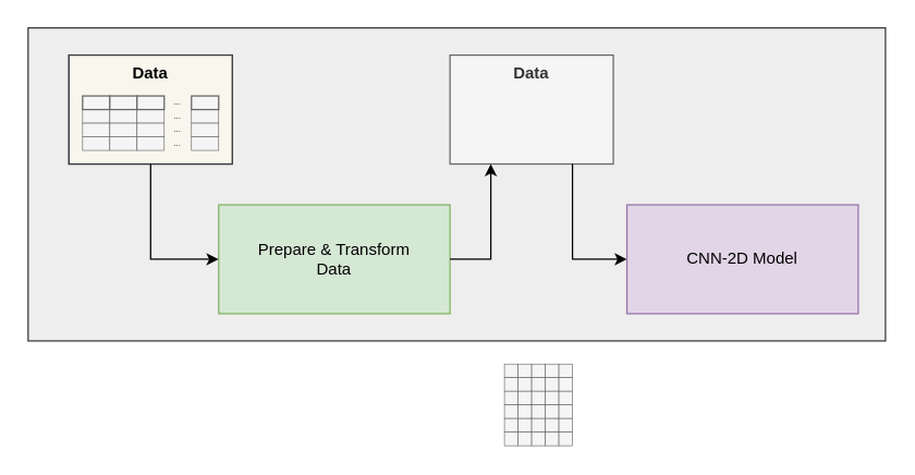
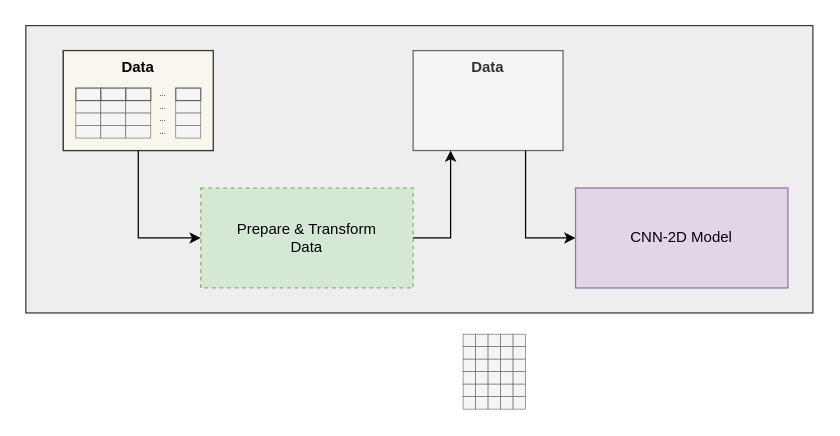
  <mxCell id="0" />
  <mxCell id="1" parent="0" />
  <mxCell id="2" value="" style="rounded=0;whiteSpace=wrap;html=1;fillColor=#eeeeee;strokeColor=#36393d;" vertex="1" parent="1"><mxGeometry x="20" y="20" width="630" height="230" as="geometry" /></mxCell>
  <mxCell id="3" value="" style="group;fillColor=#ffff88;strokeColor=#36393d;" vertex="1" connectable="0" parent="1"><mxGeometry x="50" y="40" width="120" height="80" as="geometry" /></mxCell>
  <mxCell id="4" value="&lt;b&gt;Data&lt;/b&gt;" style="rounded=0;whiteSpace=wrap;html=1;verticalAlign=top;fillColor=#f9f7ed;strokeColor=#36393d;" vertex="1" parent="3"><mxGeometry width="120" height="80" as="geometry" /></mxCell>
  <mxCell id="5" value="" style="group" vertex="1" connectable="0" parent="3"><mxGeometry x="10" y="30" width="100" height="50" as="geometry" /></mxCell>
  <mxCell id="6" value="" style="rounded=0;whiteSpace=wrap;html=1;verticalAlign=top;fillColor=#f5f5f5;fontColor=#333333;strokeColor=#666666;strokeWidth=0.5;" vertex="1" parent="5"><mxGeometry y="10" width="20" height="10" as="geometry" /></mxCell>
  <mxCell id="7" value="" style="rounded=0;whiteSpace=wrap;html=1;verticalAlign=top;fillColor=#f5f5f5;fontColor=#333333;strokeColor=#666666;strokeWidth=0.5;" vertex="1" parent="5"><mxGeometry x="20" y="10" width="20" height="10" as="geometry" /></mxCell>
  <mxCell id="8" value="" style="rounded=0;whiteSpace=wrap;html=1;verticalAlign=top;fillColor=#f5f5f5;fontColor=#333333;strokeColor=#666666;strokeWidth=0.5;" vertex="1" parent="5"><mxGeometry x="40" y="10" width="20" height="10" as="geometry" /></mxCell>
  <mxCell id="9" value="" style="rounded=0;whiteSpace=wrap;html=1;verticalAlign=top;fillColor=#f5f5f5;fontColor=#333333;strokeColor=#666666;strokeWidth=0.5;" vertex="1" parent="5"><mxGeometry x="80" y="10" width="20" height="10" as="geometry" /></mxCell>
  <mxCell id="10" value="" style="rounded=0;whiteSpace=wrap;html=1;verticalAlign=top;fillColor=#f5f5f5;fontColor=#333333;strokeColor=#666666;strokeWidth=1;" vertex="1" parent="5"><mxGeometry width="20" height="10" as="geometry" /></mxCell>
  <mxCell id="11" value="" style="rounded=0;whiteSpace=wrap;html=1;verticalAlign=top;fillColor=#f5f5f5;fontColor=#333333;strokeColor=#666666;" vertex="1" parent="5"><mxGeometry x="20" width="20" height="10" as="geometry" /></mxCell>
  <mxCell id="12" value="" style="rounded=0;whiteSpace=wrap;html=1;verticalAlign=top;fillColor=#f5f5f5;fontColor=#333333;strokeColor=#666666;" vertex="1" parent="5"><mxGeometry x="40" width="20" height="10" as="geometry" /></mxCell>
  <mxCell id="13" value="" style="rounded=0;whiteSpace=wrap;html=1;verticalAlign=top;fillColor=#f5f5f5;fontColor=#333333;strokeColor=#666666;" vertex="1" parent="5"><mxGeometry x="80" width="20" height="10" as="geometry" /></mxCell>
  <mxCell id="14" value="" style="rounded=0;whiteSpace=wrap;html=1;verticalAlign=top;fillColor=#f5f5f5;fontColor=#333333;strokeColor=#666666;strokeWidth=0.5;" vertex="1" parent="5"><mxGeometry y="20" width="20" height="10" as="geometry" /></mxCell>
  <mxCell id="15" value="" style="rounded=0;whiteSpace=wrap;html=1;verticalAlign=top;fillColor=#f5f5f5;fontColor=#333333;strokeColor=#666666;strokeWidth=0.5;" vertex="1" parent="5"><mxGeometry x="20" y="20" width="20" height="10" as="geometry" /></mxCell>
  <mxCell id="16" value="" style="rounded=0;whiteSpace=wrap;html=1;verticalAlign=top;fillColor=#f5f5f5;fontColor=#333333;strokeColor=#666666;strokeWidth=0.5;" vertex="1" parent="5"><mxGeometry x="40" y="20" width="20" height="10" as="geometry" /></mxCell>
  <mxCell id="17" value="" style="rounded=0;whiteSpace=wrap;html=1;verticalAlign=top;fillColor=#f5f5f5;fontColor=#333333;strokeColor=#666666;strokeWidth=0.5;" vertex="1" parent="5"><mxGeometry x="80" y="20" width="20" height="10" as="geometry" /></mxCell>
  <mxCell id="18" value="" style="rounded=0;whiteSpace=wrap;html=1;verticalAlign=top;fillColor=#f5f5f5;fontColor=#333333;strokeColor=#666666;strokeWidth=0.5;" vertex="1" parent="5"><mxGeometry y="30" width="20" height="10" as="geometry" /></mxCell>
  <mxCell id="19" value="" style="rounded=0;whiteSpace=wrap;html=1;verticalAlign=top;fillColor=#f5f5f5;fontColor=#333333;strokeColor=#666666;strokeWidth=0.5;" vertex="1" parent="5"><mxGeometry x="20" y="30" width="20" height="10" as="geometry" /></mxCell>
  <mxCell id="20" value="" style="rounded=0;whiteSpace=wrap;html=1;verticalAlign=top;fillColor=#f5f5f5;fontColor=#333333;strokeColor=#666666;strokeWidth=0.5;" vertex="1" parent="5"><mxGeometry x="40" y="30" width="20" height="10" as="geometry" /></mxCell>
  <mxCell id="21" value="" style="rounded=0;whiteSpace=wrap;html=1;verticalAlign=top;fillColor=#f5f5f5;fontColor=#333333;strokeColor=#666666;strokeWidth=0.5;" vertex="1" parent="5"><mxGeometry x="80" y="30" width="20" height="10" as="geometry" /></mxCell>
  <mxCell id="22" value="..." style="text;html=1;strokeColor=none;fillColor=none;align=center;verticalAlign=middle;whiteSpace=wrap;rounded=0;fontSize=6;" vertex="1" parent="5"><mxGeometry x="40" y="-10" width="60" height="30" as="geometry" /></mxCell>
  <mxCell id="23" value="..." style="text;html=1;strokeColor=none;fillColor=none;align=center;verticalAlign=middle;whiteSpace=wrap;rounded=0;fontSize=6;" vertex="1" parent="5"><mxGeometry x="40" width="60" height="30" as="geometry" /></mxCell>
  <mxCell id="24" value="..." style="text;html=1;strokeColor=none;fillColor=none;align=center;verticalAlign=middle;whiteSpace=wrap;rounded=0;fontSize=6;" vertex="1" parent="5"><mxGeometry x="40" y="10" width="60" height="30" as="geometry" /></mxCell>
  <mxCell id="25" value="..." style="text;html=1;strokeColor=none;fillColor=none;align=center;verticalAlign=middle;whiteSpace=wrap;rounded=0;fontSize=6;" vertex="1" parent="5"><mxGeometry x="40" y="20" width="60" height="30" as="geometry" /></mxCell>
- <mxCell id="26" value="Prepare &amp;amp; Transform&lt;br&gt;Data" style="rounded=0;whiteSpace=wrap;html=1;fillColor=#d5e8d4;strokeColor=#82b366;" vertex="1" parent="1"><mxGeometry x="160" y="150" width="170" height="80" as="geometry" /></mxCell>
+ <mxCell id="26" value="Prepare &amp;amp; Transform&lt;br&gt;Data" style="rounded=0;whiteSpace=wrap;html=1;fillColor=#d5e8d4;strokeColor=#82b366;dashed=1;" vertex="1" parent="1"><mxGeometry x="160" y="150" width="170" height="80" as="geometry" /></mxCell>
  <mxCell id="27" value="&lt;b&gt;Data&lt;/b&gt;" style="rounded=0;whiteSpace=wrap;html=1;verticalAlign=top;fillColor=#f5f5f5;fontColor=#333333;strokeColor=#666666;" vertex="1" parent="1"><mxGeometry x="330" y="40" width="120" height="80" as="geometry" /></mxCell>
  <mxCell id="28" value="" style="endArrow=classic;html=1;rounded=0;exitX=0.5;exitY=1;exitDx=0;exitDy=0;entryX=0;entryY=0.5;entryDx=0;entryDy=0;" edge="1" parent="1" source="4" target="26"><mxGeometry width="50" height="50" relative="1" as="geometry"><mxPoint x="330" y="270" as="sourcePoint" /><mxPoint x="380" y="220" as="targetPoint" /><Array as="points"><mxPoint x="110" y="190" /></Array></mxGeometry></mxCell>
  <mxCell id="29" value="" style="endArrow=classic;html=1;rounded=0;entryX=0.25;entryY=1;entryDx=0;entryDy=0;exitX=1;exitY=0.5;exitDx=0;exitDy=0;" edge="1" parent="1" source="26" target="27"><mxGeometry width="50" height="50" relative="1" as="geometry"><mxPoint x="340" y="180" as="sourcePoint" /><mxPoint x="420" y="260" as="targetPoint" /><Array as="points"><mxPoint x="360" y="190" /></Array></mxGeometry></mxCell>
  <mxCell id="30" value="" style="endArrow=classic;html=1;rounded=0;exitX=0.75;exitY=1;exitDx=0;exitDy=0;entryX=0;entryY=0.5;entryDx=0;entryDy=0;" edge="1" parent="1" source="27" target="31"><mxGeometry width="50" height="50" relative="1" as="geometry"><mxPoint x="410" y="230" as="sourcePoint" /><mxPoint x="430" y="200" as="targetPoint" /><Array as="points"><mxPoint x="420" y="190" /></Array></mxGeometry></mxCell>
  <mxCell id="31" value="CNN-2D Model" style="rounded=0;whiteSpace=wrap;html=1;fillColor=#e1d5e7;strokeColor=#9673a6;" vertex="1" parent="1"><mxGeometry x="460" y="150" width="170" height="80" as="geometry" /></mxCell>
  <mxCell id="32" value="" style="rounded=0;whiteSpace=wrap;html=1;verticalAlign=top;fillColor=#f5f5f5;fontColor=#333333;strokeColor=#666666;strokeWidth=0.5;direction=south;" vertex="1" parent="1"><mxGeometry x="370" y="267" width="10" height="10" as="geometry" /></mxCell>
  <mxCell id="33" value="" style="rounded=0;whiteSpace=wrap;html=1;verticalAlign=top;fillColor=#f5f5f5;fontColor=#333333;strokeColor=#666666;strokeWidth=0.5;direction=south;" vertex="1" parent="1"><mxGeometry x="380" y="267" width="10" height="10" as="geometry" /></mxCell>
  <mxCell id="34" value="" style="rounded=0;whiteSpace=wrap;html=1;verticalAlign=top;fillColor=#f5f5f5;fontColor=#333333;strokeColor=#666666;strokeWidth=0.5;direction=south;" vertex="1" parent="1"><mxGeometry x="390" y="267" width="10" height="10" as="geometry" /></mxCell>
  <mxCell id="35" value="" style="rounded=0;whiteSpace=wrap;html=1;verticalAlign=top;fillColor=#f5f5f5;fontColor=#333333;strokeColor=#666666;strokeWidth=0.5;direction=south;" vertex="1" parent="1"><mxGeometry x="400" y="267" width="10" height="10" as="geometry" /></mxCell>
  <mxCell id="36" value="" style="rounded=0;whiteSpace=wrap;html=1;verticalAlign=top;fillColor=#f5f5f5;fontColor=#333333;strokeColor=#666666;strokeWidth=0.5;direction=south;" vertex="1" parent="1"><mxGeometry x="410" y="267" width="10" height="10" as="geometry" /></mxCell>
  <mxCell id="37" value="" style="rounded=0;whiteSpace=wrap;html=1;verticalAlign=top;fillColor=#f5f5f5;fontColor=#333333;strokeColor=#666666;strokeWidth=0.5;direction=south;" vertex="1" parent="1"><mxGeometry x="370" y="277" width="10" height="10" as="geometry" /></mxCell>
  <mxCell id="38" value="" style="rounded=0;whiteSpace=wrap;html=1;verticalAlign=top;fillColor=#f5f5f5;fontColor=#333333;strokeColor=#666666;strokeWidth=0.5;direction=south;" vertex="1" parent="1"><mxGeometry x="380" y="277" width="10" height="10" as="geometry" /></mxCell>
  <mxCell id="39" value="" style="rounded=0;whiteSpace=wrap;html=1;verticalAlign=top;fillColor=#f5f5f5;fontColor=#333333;strokeColor=#666666;strokeWidth=0.5;direction=south;" vertex="1" parent="1"><mxGeometry x="390" y="277" width="10" height="10" as="geometry" /></mxCell>
  <mxCell id="40" value="" style="rounded=0;whiteSpace=wrap;html=1;verticalAlign=top;fillColor=#f5f5f5;fontColor=#333333;strokeColor=#666666;strokeWidth=0.5;direction=south;" vertex="1" parent="1"><mxGeometry x="400" y="277" width="10" height="10" as="geometry" /></mxCell>
  <mxCell id="41" value="" style="rounded=0;whiteSpace=wrap;html=1;verticalAlign=top;fillColor=#f5f5f5;fontColor=#333333;strokeColor=#666666;strokeWidth=0.5;direction=south;" vertex="1" parent="1"><mxGeometry x="410" y="277" width="10" height="10" as="geometry" /></mxCell>
  <mxCell id="42" value="" style="rounded=0;whiteSpace=wrap;html=1;verticalAlign=top;fillColor=#f5f5f5;fontColor=#333333;strokeColor=#666666;strokeWidth=0.5;direction=south;" vertex="1" parent="1"><mxGeometry x="370" y="287" width="10" height="10" as="geometry" /></mxCell>
  <mxCell id="43" value="" style="rounded=0;whiteSpace=wrap;html=1;verticalAlign=top;fillColor=#f5f5f5;fontColor=#333333;strokeColor=#666666;strokeWidth=0.5;direction=south;" vertex="1" parent="1"><mxGeometry x="380" y="287" width="10" height="10" as="geometry" /></mxCell>
  <mxCell id="44" value="" style="rounded=0;whiteSpace=wrap;html=1;verticalAlign=top;fillColor=#f5f5f5;fontColor=#333333;strokeColor=#666666;strokeWidth=0.5;direction=south;" vertex="1" parent="1"><mxGeometry x="390" y="287" width="10" height="10" as="geometry" /></mxCell>
  <mxCell id="45" value="" style="rounded=0;whiteSpace=wrap;html=1;verticalAlign=top;fillColor=#f5f5f5;fontColor=#333333;strokeColor=#666666;strokeWidth=0.5;direction=south;" vertex="1" parent="1"><mxGeometry x="400" y="287" width="10" height="10" as="geometry" /></mxCell>
  <mxCell id="46" value="" style="rounded=0;whiteSpace=wrap;html=1;verticalAlign=top;fillColor=#f5f5f5;fontColor=#333333;strokeColor=#666666;strokeWidth=0.5;direction=south;" vertex="1" parent="1"><mxGeometry x="410" y="287" width="10" height="10" as="geometry" /></mxCell>
  <mxCell id="47" value="" style="rounded=0;whiteSpace=wrap;html=1;verticalAlign=top;fillColor=#f5f5f5;fontColor=#333333;strokeColor=#666666;strokeWidth=0.5;direction=south;" vertex="1" parent="1"><mxGeometry x="370" y="297" width="10" height="10" as="geometry" /></mxCell>
  <mxCell id="48" value="" style="rounded=0;whiteSpace=wrap;html=1;verticalAlign=top;fillColor=#f5f5f5;fontColor=#333333;strokeColor=#666666;strokeWidth=0.5;direction=south;" vertex="1" parent="1"><mxGeometry x="380" y="297" width="10" height="10" as="geometry" /></mxCell>
  <mxCell id="49" value="" style="rounded=0;whiteSpace=wrap;html=1;verticalAlign=top;fillColor=#f5f5f5;fontColor=#333333;strokeColor=#666666;strokeWidth=0.5;direction=south;" vertex="1" parent="1"><mxGeometry x="390" y="297" width="10" height="10" as="geometry" /></mxCell>
  <mxCell id="50" value="" style="rounded=0;whiteSpace=wrap;html=1;verticalAlign=top;fillColor=#f5f5f5;fontColor=#333333;strokeColor=#666666;strokeWidth=0.5;direction=south;" vertex="1" parent="1"><mxGeometry x="400" y="297" width="10" height="10" as="geometry" /></mxCell>
  <mxCell id="51" value="" style="rounded=0;whiteSpace=wrap;html=1;verticalAlign=top;fillColor=#f5f5f5;fontColor=#333333;strokeColor=#666666;strokeWidth=0.5;direction=south;" vertex="1" parent="1"><mxGeometry x="410" y="297" width="10" height="10" as="geometry" /></mxCell>
  <mxCell id="52" value="" style="rounded=0;whiteSpace=wrap;html=1;verticalAlign=top;fillColor=#f5f5f5;fontColor=#333333;strokeColor=#666666;strokeWidth=0.5;direction=south;" vertex="1" parent="1"><mxGeometry x="370" y="307" width="10" height="10" as="geometry" /></mxCell>
  <mxCell id="53" value="" style="rounded=0;whiteSpace=wrap;html=1;verticalAlign=top;fillColor=#f5f5f5;fontColor=#333333;strokeColor=#666666;strokeWidth=0.5;direction=south;" vertex="1" parent="1"><mxGeometry x="380" y="307" width="10" height="10" as="geometry" /></mxCell>
  <mxCell id="54" value="" style="rounded=0;whiteSpace=wrap;html=1;verticalAlign=top;fillColor=#f5f5f5;fontColor=#333333;strokeColor=#666666;strokeWidth=0.5;direction=south;" vertex="1" parent="1"><mxGeometry x="390" y="307" width="10" height="10" as="geometry" /></mxCell>
  <mxCell id="55" value="" style="rounded=0;whiteSpace=wrap;html=1;verticalAlign=top;fillColor=#f5f5f5;fontColor=#333333;strokeColor=#666666;strokeWidth=0.5;direction=south;" vertex="1" parent="1"><mxGeometry x="400" y="307" width="10" height="10" as="geometry" /></mxCell>
  <mxCell id="56" value="" style="rounded=0;whiteSpace=wrap;html=1;verticalAlign=top;fillColor=#f5f5f5;fontColor=#333333;strokeColor=#666666;strokeWidth=0.5;direction=south;" vertex="1" parent="1"><mxGeometry x="410" y="307" width="10" height="10" as="geometry" /></mxCell>
  <mxCell id="57" value="" style="rounded=0;whiteSpace=wrap;html=1;verticalAlign=top;fillColor=#f5f5f5;fontColor=#333333;strokeColor=#666666;strokeWidth=0.5;direction=south;" vertex="1" parent="1"><mxGeometry x="370" y="317" width="10" height="10" as="geometry" /></mxCell>
  <mxCell id="58" value="" style="rounded=0;whiteSpace=wrap;html=1;verticalAlign=top;fillColor=#f5f5f5;fontColor=#333333;strokeColor=#666666;strokeWidth=0.5;direction=south;" vertex="1" parent="1"><mxGeometry x="380" y="317" width="10" height="10" as="geometry" /></mxCell>
  <mxCell id="59" value="" style="rounded=0;whiteSpace=wrap;html=1;verticalAlign=top;fillColor=#f5f5f5;fontColor=#333333;strokeColor=#666666;strokeWidth=0.5;direction=south;" vertex="1" parent="1"><mxGeometry x="390" y="317" width="10" height="10" as="geometry" /></mxCell>
  <mxCell id="60" value="" style="rounded=0;whiteSpace=wrap;html=1;verticalAlign=top;fillColor=#f5f5f5;fontColor=#333333;strokeColor=#666666;strokeWidth=0.5;direction=south;" vertex="1" parent="1"><mxGeometry x="400" y="317" width="10" height="10" as="geometry" /></mxCell>
  <mxCell id="61" value="" style="rounded=0;whiteSpace=wrap;html=1;verticalAlign=top;fillColor=#f5f5f5;fontColor=#333333;strokeColor=#666666;strokeWidth=0.5;direction=south;" vertex="1" parent="1"><mxGeometry x="410" y="317" width="10" height="10" as="geometry" /></mxCell>
